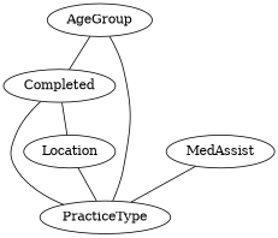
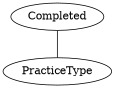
  graph {
-   n1 [label=AgeGroup]
    n2 [label=Completed]
    n3 [label=PracticeType]
-   n4 [label=Location]
-   n5 [label=MedAssist]
-   n1 -- n2
-   n1 -- n3
    n2 -- n3
-   n2 -- n4
-   n4 -- n3
-   n5 -- n3
  }
